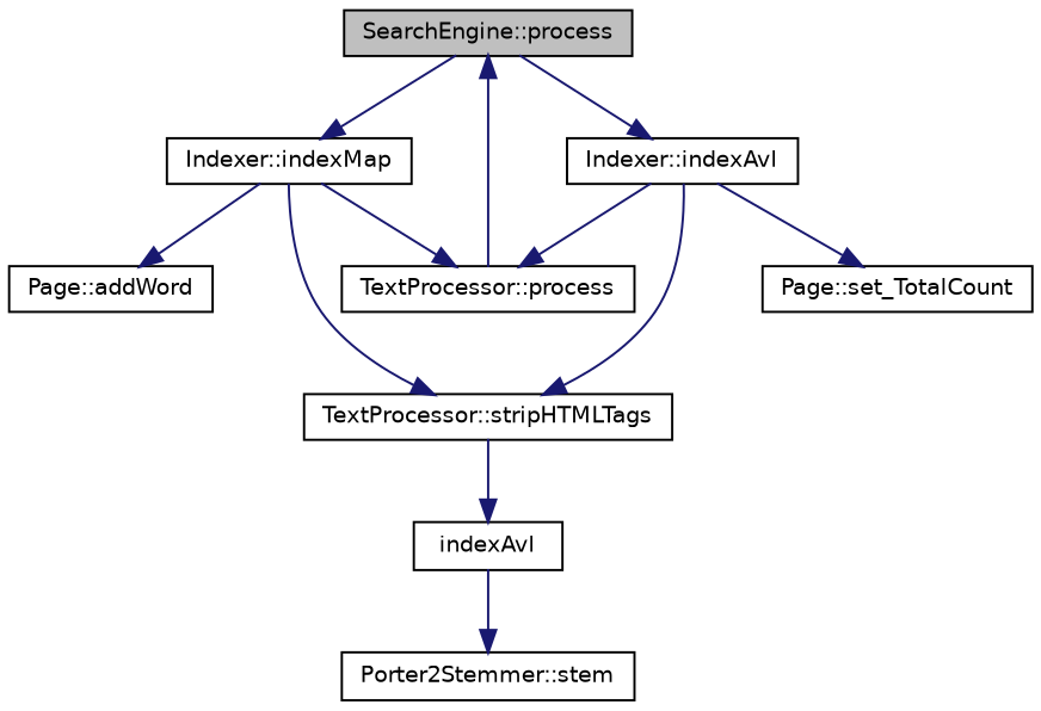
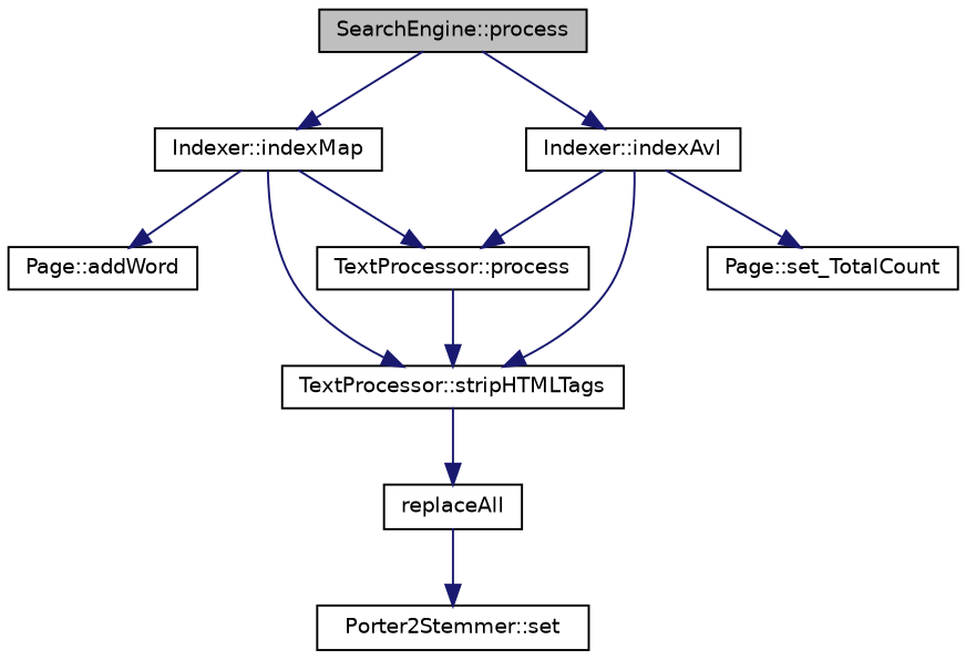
  digraph {
    rankdir=TB
    node [color=black fillcolor=white fontname=Helvetica fontsize=10 shape=record style=filled]
    edge [color=midnightblue fontname=Helvetica fontsize=10 labelfontname=Helvetica labelfontsize=10 style=solid]
    n1 [fillcolor=grey75 fontcolor=black height=0.2 label="SearchEngine::process" width=0.4]
    n2 [height=0.2 label="Indexer::indexMap" width=0.4]
    n3 [height=0.2 label="Indexer::indexAvl" width=0.4]
    n4 [height=0.2 label="TextProcessor::process" width=0.4]
    n5 [height=0.2 label="Page::addWord" width=0.4]
    n6 [height=0.2 label="TextProcessor::stripHTMLTags" width=0.4]
    n7 [height=0.2 label="Page::set_TotalCount" width=0.4]
-   n8 [height=0.2 label=indexAvl width=0.4]
-   n9 [height=0.2 label="Porter2Stemmer::stem" width=0.4]
+   n8 [height=0.2 label=replaceAll width=0.4]
+   n9 [height=0.2 label="Porter2Stemmer::set" width=0.4]
    n1 -> n2
    n1 -> n3
    n2 -> n4
    n2 -> n5
    n2 -> n6
    n3 -> n4
    n3 -> n6
    n3 -> n7
-   n4 -> n1
+   n4 -> n6
    n6 -> n8
    n8 -> n9
  }
